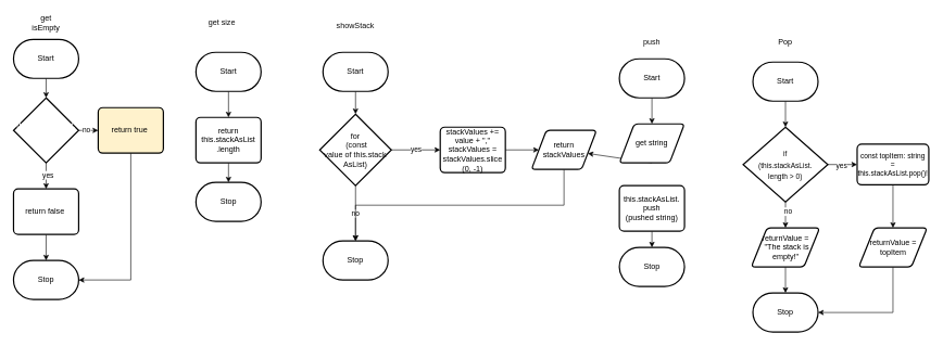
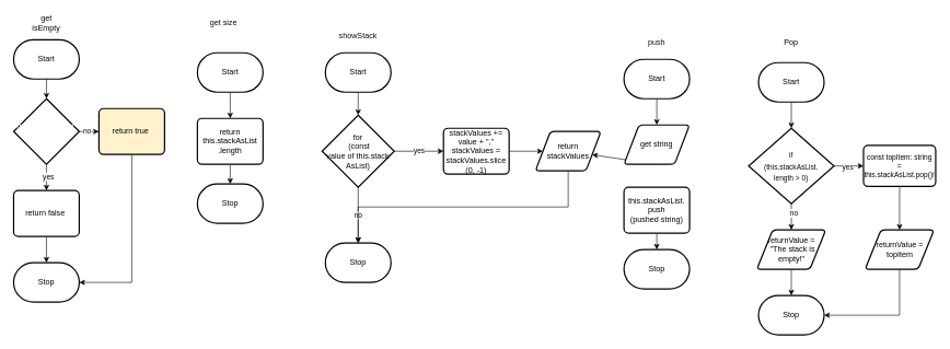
  <mxCell id="0" />
  <mxCell id="1" parent="0" />
  <mxCell id="2" style="edgeStyle=none;html=1;exitX=0.5;exitY=1;exitDx=0;exitDy=0;exitPerimeter=0;entryX=0.5;entryY=0;entryDx=0;entryDy=0;strokeColor=#030303;" parent="1" source="3" target="5" edge="1"><mxGeometry relative="1" as="geometry" /></mxCell>
  <mxCell id="3" value="Start" style="strokeWidth=2;html=1;shape=mxgraph.flowchart.terminator;whiteSpace=wrap;" parent="1" vertex="1"><mxGeometry x="950" y="90" width="100" height="60" as="geometry" /></mxCell>
  <mxCell id="4" style="edgeStyle=none;html=1;exitX=0.5;exitY=1;exitDx=0;exitDy=0;strokeColor=#080808;" parent="1" source="5" target="19" edge="1"><mxGeometry relative="1" as="geometry" /></mxCell>
  <mxCell id="5" value="get string" style="shape=parallelogram;html=1;strokeWidth=2;perimeter=parallelogramPerimeter;whiteSpace=wrap;rounded=1;arcSize=12;size=0.23;" parent="1" vertex="1"><mxGeometry x="950" y="190" width="100" height="60" as="geometry" /></mxCell>
  <mxCell id="6" style="edgeStyle=none;html=1;exitX=0.5;exitY=1;exitDx=0;exitDy=0;entryX=0.5;entryY=0;entryDx=0;entryDy=0;entryPerimeter=0;strokeColor=#030303;" parent="1" source="7" target="8" edge="1"><mxGeometry relative="1" as="geometry" /></mxCell>
  <mxCell id="7" value="this.stackAsList.&lt;br&gt;push&lt;br&gt;(pushed string)" style="rounded=1;whiteSpace=wrap;html=1;absoluteArcSize=1;arcSize=14;strokeWidth=2;" parent="1" vertex="1"><mxGeometry x="950" y="285" width="100" height="70" as="geometry" /></mxCell>
  <mxCell id="8" value="Stop" style="strokeWidth=2;html=1;shape=mxgraph.flowchart.terminator;whiteSpace=wrap;" parent="1" vertex="1"><mxGeometry x="950" y="380" width="100" height="60" as="geometry" /></mxCell>
  <mxCell id="9" value="&lt;font color=&quot;#0f0f0f&quot;&gt;push&lt;/font&gt;" style="text;strokeColor=none;align=center;fillColor=none;html=1;verticalAlign=middle;whiteSpace=wrap;rounded=0;" parent="1" vertex="1"><mxGeometry x="970" y="50" width="60" height="30" as="geometry" /></mxCell>
- <mxCell id="10" value="&lt;font color=&quot;#0d0d0d&quot;&gt;showStack&lt;/font&gt;" style="text;strokeColor=none;align=center;fillColor=none;html=1;verticalAlign=middle;whiteSpace=wrap;rounded=0;" parent="1" vertex="1"><mxGeometry x="515" y="25" width="60" height="30" as="geometry" /></mxCell>
+ <mxCell id="10" value="&lt;font color=&quot;#0d0d0d&quot;&gt;showStack&lt;/font&gt;" style="text;strokeColor=none;align=center;fillColor=none;html=1;verticalAlign=middle;whiteSpace=wrap;rounded=0;" parent="1" vertex="1"><mxGeometry x="515" y="40" width="60" height="30" as="geometry" /></mxCell>
  <mxCell id="11" style="edgeStyle=none;html=1;exitX=0.5;exitY=1;exitDx=0;exitDy=0;exitPerimeter=0;entryX=0.5;entryY=0;entryDx=0;entryDy=0;entryPerimeter=0;strokeColor=#000000;" parent="1" source="12" target="15" edge="1"><mxGeometry relative="1" as="geometry" /></mxCell>
  <mxCell id="12" value="Start" style="strokeWidth=2;html=1;shape=mxgraph.flowchart.terminator;whiteSpace=wrap;" parent="1" vertex="1"><mxGeometry x="495" y="80" width="100" height="60" as="geometry" /></mxCell>
  <mxCell id="13" value="&lt;font color=&quot;#080808&quot;&gt;yes&lt;/font&gt;" style="edgeStyle=none;html=1;exitX=1;exitY=0.5;exitDx=0;exitDy=0;exitPerimeter=0;entryX=0;entryY=0.5;entryDx=0;entryDy=0;fontColor=#000000;strokeColor=#000000;" parent="1" source="15" target="17" edge="1"><mxGeometry x="0.013" relative="1" as="geometry"><mxPoint as="offset" /></mxGeometry></mxCell>
  <mxCell id="14" value="no" style="edgeStyle=orthogonalEdgeStyle;rounded=0;html=1;exitX=0.5;exitY=1;exitDx=0;exitDy=0;exitPerimeter=0;entryX=0.5;entryY=0;entryDx=0;entryDy=0;entryPerimeter=0;fontColor=#000000;strokeColor=#050505;" parent="1" source="15" target="20" edge="1"><mxGeometry relative="1" as="geometry" /></mxCell>
  <mxCell id="15" value="&lt;font color=&quot;#080808&quot;&gt;for&lt;br&gt;&amp;nbsp;(const &lt;br&gt;value of this.stack&lt;br&gt;AsList)&lt;/font&gt;" style="strokeWidth=2;html=1;shape=mxgraph.flowchart.decision;whiteSpace=wrap;fontColor=#000000;" parent="1" vertex="1"><mxGeometry x="490" y="175" width="110" height="110" as="geometry" /></mxCell>
  <mxCell id="16" style="edgeStyle=orthogonalEdgeStyle;rounded=0;html=1;exitX=1;exitY=0.5;exitDx=0;exitDy=0;entryX=0;entryY=0.5;entryDx=0;entryDy=0;fontColor=#000000;strokeColor=#080808;" parent="1" source="17" target="19" edge="1"><mxGeometry relative="1" as="geometry" /></mxCell>
  <mxCell id="17" value="stackValues += value + &quot;,&quot;&lt;br&gt;stackValues = stackValues.slice&lt;br&gt;(0, -1)" style="rounded=1;whiteSpace=wrap;html=1;absoluteArcSize=1;arcSize=14;strokeWidth=2;" parent="1" vertex="1"><mxGeometry x="675" y="195" width="100" height="70" as="geometry" /></mxCell>
  <mxCell id="18" style="edgeStyle=orthogonalEdgeStyle;rounded=0;html=1;exitX=0.5;exitY=1;exitDx=0;exitDy=0;entryX=0.5;entryY=0;entryDx=0;entryDy=0;entryPerimeter=0;strokeColor=#080808;" parent="1" source="19" target="20" edge="1"><mxGeometry relative="1" as="geometry" /></mxCell>
  <mxCell id="19" value="return stackValues" style="shape=parallelogram;html=1;strokeWidth=2;perimeter=parallelogramPerimeter;whiteSpace=wrap;rounded=1;arcSize=12;size=0.23;" parent="1" vertex="1"><mxGeometry x="815" y="200" width="100" height="60" as="geometry" /></mxCell>
  <mxCell id="20" value="Stop" style="strokeWidth=2;html=1;shape=mxgraph.flowchart.terminator;whiteSpace=wrap;" parent="1" vertex="1"><mxGeometry x="495" y="370" width="100" height="60" as="geometry" /></mxCell>
  <mxCell id="21" style="edgeStyle=none;html=1;exitX=0.5;exitY=1;exitDx=0;exitDy=0;exitPerimeter=0;entryX=0.5;entryY=0;entryDx=0;entryDy=0;entryPerimeter=0;fontFamily=Helvetica;fontColor=#FFFFFF;strokeColor=#050505;" edge="1" parent="1" source="22" target="50"><mxGeometry relative="1" as="geometry" /></mxCell>
  <mxCell id="22" value="Start" style="strokeWidth=2;html=1;shape=mxgraph.flowchart.terminator;whiteSpace=wrap;" parent="1" vertex="1"><mxGeometry x="20" y="60" width="100" height="60" as="geometry" /></mxCell>
  <mxCell id="23" value="&lt;font color=&quot;#050505&quot;&gt;get isEmpty&lt;/font&gt;" style="text;strokeColor=none;align=center;fillColor=none;html=1;verticalAlign=middle;whiteSpace=wrap;rounded=0;" parent="1" vertex="1"><mxGeometry x="40" y="20" width="60" height="30" as="geometry" /></mxCell>
  <mxCell id="24" value="Stop" style="strokeWidth=2;html=1;shape=mxgraph.flowchart.terminator;whiteSpace=wrap;" parent="1" vertex="1"><mxGeometry x="20" y="400" width="100" height="60" as="geometry" /></mxCell>
  <mxCell id="25" value="&lt;font color=&quot;#0a0a0a&quot;&gt;get size&lt;/font&gt;" style="text;strokeColor=none;align=center;fillColor=none;html=1;verticalAlign=middle;whiteSpace=wrap;rounded=0;" parent="1" vertex="1"><mxGeometry x="310" y="20" width="60" height="30" as="geometry" /></mxCell>
  <mxCell id="26" style="edgeStyle=none;html=1;exitX=0.5;exitY=1;exitDx=0;exitDy=0;exitPerimeter=0;entryX=0.5;entryY=0;entryDx=0;entryDy=0;strokeColor=#050505;" parent="1" source="27" target="29" edge="1"><mxGeometry relative="1" as="geometry" /></mxCell>
  <mxCell id="27" value="Start" style="strokeWidth=2;html=1;shape=mxgraph.flowchart.terminator;whiteSpace=wrap;" parent="1" vertex="1"><mxGeometry x="300" y="80" width="100" height="60" as="geometry" /></mxCell>
  <mxCell id="28" style="edgeStyle=none;html=1;exitX=0.5;exitY=1;exitDx=0;exitDy=0;entryX=0.5;entryY=0;entryDx=0;entryDy=0;entryPerimeter=0;strokeColor=#080808;" parent="1" source="29" target="30" edge="1"><mxGeometry relative="1" as="geometry" /></mxCell>
  <mxCell id="29" value="return this.stackAsList&lt;br&gt;.length" style="rounded=1;whiteSpace=wrap;html=1;absoluteArcSize=1;arcSize=14;strokeWidth=2;" parent="1" vertex="1"><mxGeometry x="300" y="180" width="100" height="70" as="geometry" /></mxCell>
  <mxCell id="30" value="Stop" style="strokeWidth=2;html=1;shape=mxgraph.flowchart.terminator;whiteSpace=wrap;" parent="1" vertex="1"><mxGeometry x="300" y="280" width="100" height="60" as="geometry" /></mxCell>
  <mxCell id="31" style="edgeStyle=orthogonalEdgeStyle;rounded=0;html=1;exitX=0.5;exitY=1;exitDx=0;exitDy=0;exitPerimeter=0;fontSize=11;fontColor=#FDFCFC;strokeColor=#030303;" parent="1" source="32" target="38" edge="1"><mxGeometry relative="1" as="geometry" /></mxCell>
  <mxCell id="32" value="Start" style="strokeWidth=2;html=1;shape=mxgraph.flowchart.terminator;whiteSpace=wrap;" parent="1" vertex="1"><mxGeometry x="1155" y="95" width="100" height="60" as="geometry" /></mxCell>
  <mxCell id="33" value="&lt;font color=&quot;#000000&quot;&gt;Pop&lt;/font&gt;" style="text;strokeColor=none;align=center;fillColor=none;html=1;verticalAlign=middle;whiteSpace=wrap;rounded=0;" parent="1" vertex="1"><mxGeometry x="1175" y="50" width="60" height="30" as="geometry" /></mxCell>
  <mxCell id="34" style="edgeStyle=orthogonalEdgeStyle;rounded=0;html=1;exitX=0.5;exitY=1;exitDx=0;exitDy=0;exitPerimeter=0;fontSize=11;fontColor=#FDFCFC;strokeColor=#030303;" parent="1" source="38" target="44" edge="1"><mxGeometry relative="1" as="geometry" /></mxCell>
  <mxCell id="35" value="&lt;font color=&quot;#050505&quot;&gt;no&lt;/font&gt;" style="edgeLabel;html=1;align=center;verticalAlign=middle;resizable=0;points=[];fontSize=11;fontColor=#FDFCFC;" parent="34" vertex="1" connectable="0"><mxGeometry x="-0.367" y="3" relative="1" as="geometry"><mxPoint y="1" as="offset" /></mxGeometry></mxCell>
  <mxCell id="36" style="edgeStyle=orthogonalEdgeStyle;rounded=0;html=1;exitX=1;exitY=0.5;exitDx=0;exitDy=0;exitPerimeter=0;entryX=0;entryY=0.5;entryDx=0;entryDy=0;fontFamily=Helvetica;fontSize=11;fontColor=#050505;strokeColor=#050505;" parent="1" source="38" target="40" edge="1"><mxGeometry relative="1" as="geometry" /></mxCell>
  <mxCell id="37" value="yes" style="edgeLabel;html=1;align=center;verticalAlign=middle;resizable=0;points=[];fontSize=11;fontFamily=Helvetica;fontColor=#050505;" parent="36" vertex="1" connectable="0"><mxGeometry x="-0.133" relative="1" as="geometry"><mxPoint y="1" as="offset" /></mxGeometry></mxCell>
  <mxCell id="38" value="&lt;p style=&quot;line-height: 18px; font-size: 11px;&quot;&gt;&lt;font color=&quot;#0a0a0a&quot;&gt;&lt;font style=&quot;font-size: 11px;&quot;&gt;if&lt;br&gt; &lt;/font&gt;&lt;font style=&quot;font-size: 11px;&quot;&gt;(this.stack&lt;/font&gt;&lt;font style=&quot;font-size: 11px;&quot;&gt;AsList.&lt;br&gt;&lt;/font&gt;&lt;font style=&quot;font-size: 11px;&quot;&gt;length&amp;nbsp;&lt;/font&gt;&lt;font style=&quot;font-size: 11px;&quot;&gt;&amp;gt; 0)&lt;/font&gt;&lt;/font&gt;&lt;/p&gt;" style="strokeWidth=2;html=1;shape=mxgraph.flowchart.decision;whiteSpace=wrap;fontColor=#fdfcfc;" parent="1" vertex="1"><mxGeometry x="1140" y="195" width="130" height="115" as="geometry" /></mxCell>
  <mxCell id="39" style="edgeStyle=orthogonalEdgeStyle;rounded=0;html=1;exitX=0.5;exitY=1;exitDx=0;exitDy=0;entryX=0.5;entryY=0;entryDx=0;entryDy=0;fontSize=11;fontColor=#FDFCFC;strokeColor=#0a0a0a;" parent="1" source="40" target="42" edge="1"><mxGeometry relative="1" as="geometry" /></mxCell>
  <mxCell id="40" value="&lt;p&gt;&lt;font color=&quot;#030303&quot;&gt;const topItem: string = this.stackAsList.pop()!&lt;/font&gt;&lt;/p&gt;" style="rounded=1;whiteSpace=wrap;html=1;absoluteArcSize=1;arcSize=14;strokeWidth=2;labelBackgroundColor=none;fontSize=11;fontColor=#FDFCFC;" parent="1" vertex="1"><mxGeometry x="1315" y="221.25" width="110" height="62.5" as="geometry" /></mxCell>
  <mxCell id="41" style="edgeStyle=orthogonalEdgeStyle;rounded=0;html=1;exitX=0.5;exitY=1;exitDx=0;exitDy=0;entryX=1;entryY=0.5;entryDx=0;entryDy=0;entryPerimeter=0;fontSize=11;fontColor=#FDFCFC;strokeColor=#0d0d0d;" parent="1" source="42" target="45" edge="1"><mxGeometry relative="1" as="geometry" /></mxCell>
  <mxCell id="42" value="returnValue = topItem" style="shape=parallelogram;html=1;strokeWidth=2;perimeter=parallelogramPerimeter;whiteSpace=wrap;rounded=1;arcSize=12;size=0.23;" parent="1" vertex="1"><mxGeometry x="1317.5" y="350" width="105" height="60" as="geometry" /></mxCell>
  <mxCell id="43" style="edgeStyle=orthogonalEdgeStyle;rounded=0;html=1;exitX=0.5;exitY=1;exitDx=0;exitDy=0;entryX=0.5;entryY=0;entryDx=0;entryDy=0;entryPerimeter=0;fontSize=11;fontColor=#FDFCFC;strokeColor=#050505;" parent="1" source="44" target="45" edge="1"><mxGeometry relative="1" as="geometry" /></mxCell>
  <mxCell id="44" value="returnValue =&lt;br&gt;&amp;nbsp;&quot;The stack is empty!&quot;" style="shape=parallelogram;html=1;strokeWidth=2;perimeter=parallelogramPerimeter;whiteSpace=wrap;rounded=1;arcSize=12;size=0.23;" parent="1" vertex="1"><mxGeometry x="1152.5" y="350" width="105" height="60" as="geometry" /></mxCell>
  <mxCell id="45" value="Stop" style="strokeWidth=2;html=1;shape=mxgraph.flowchart.terminator;whiteSpace=wrap;" parent="1" vertex="1"><mxGeometry x="1155" y="450" width="100" height="60" as="geometry" /></mxCell>
  <mxCell id="46" style="edgeStyle=none;html=1;exitX=0.5;exitY=1;exitDx=0;exitDy=0;exitPerimeter=0;strokeColor=#050505;fontFamily=Helvetica;fontColor=#FFFFFF;" edge="1" parent="1" source="50" target="52"><mxGeometry relative="1" as="geometry" /></mxCell>
  <mxCell id="47" value="&lt;font color=&quot;#050505&quot;&gt;yes&lt;/font&gt;" style="edgeLabel;html=1;align=center;verticalAlign=middle;resizable=0;points=[];fontFamily=Helvetica;fontColor=#FFFFFF;" vertex="1" connectable="0" parent="46"><mxGeometry x="-0.167" y="2" relative="1" as="geometry"><mxPoint y="1" as="offset" /></mxGeometry></mxCell>
  <mxCell id="48" style="edgeStyle=none;html=1;exitX=1;exitY=0.5;exitDx=0;exitDy=0;exitPerimeter=0;entryX=0;entryY=0.5;entryDx=0;entryDy=0;strokeColor=#050505;fontFamily=Helvetica;fontColor=#050505;" edge="1" parent="1" source="50" target="54"><mxGeometry relative="1" as="geometry" /></mxCell>
  <mxCell id="49" value="no" style="edgeLabel;html=1;align=center;verticalAlign=middle;resizable=0;points=[];fontFamily=Helvetica;fontColor=#050505;" vertex="1" connectable="0" parent="48"><mxGeometry x="-0.267" y="2" relative="1" as="geometry"><mxPoint y="1" as="offset" /></mxGeometry></mxCell>
  <mxCell id="50" value="&lt;div style=&quot;line-height: 18px;&quot;&gt;&lt;font style=&quot;&quot; color=&quot;#ffffff&quot;&gt;if (this.stackAsList.&lt;/font&gt;&lt;/div&gt;&lt;div style=&quot;line-height: 18px;&quot;&gt;&lt;font style=&quot;&quot; color=&quot;#ffffff&quot;&gt;length&amp;nbsp;&lt;/font&gt;&lt;/div&gt;&lt;div style=&quot;line-height: 18px;&quot;&gt;&lt;font style=&quot;&quot; color=&quot;#ffffff&quot;&gt;&amp;gt; 0)&lt;/font&gt;&lt;/div&gt;" style="strokeWidth=2;html=1;shape=mxgraph.flowchart.decision;whiteSpace=wrap;" vertex="1" parent="1"><mxGeometry x="20" y="150" width="100" height="100" as="geometry" /></mxCell>
  <mxCell id="51" style="edgeStyle=none;html=1;exitX=0.5;exitY=1;exitDx=0;exitDy=0;strokeColor=#050505;fontFamily=Helvetica;fontColor=#050505;" edge="1" parent="1" source="52" target="24"><mxGeometry relative="1" as="geometry" /></mxCell>
  <mxCell id="52" value="return false&amp;nbsp;" style="rounded=1;whiteSpace=wrap;html=1;absoluteArcSize=1;arcSize=14;strokeWidth=2;" vertex="1" parent="1"><mxGeometry x="20" y="290" width="100" height="70" as="geometry" /></mxCell>
  <mxCell id="53" style="edgeStyle=orthogonalEdgeStyle;html=1;exitX=0.5;exitY=1;exitDx=0;exitDy=0;entryX=1;entryY=0.5;entryDx=0;entryDy=0;entryPerimeter=0;strokeColor=#050505;fontFamily=Helvetica;fontColor=#050505;rounded=0;" edge="1" parent="1" source="54" target="24"><mxGeometry relative="1" as="geometry" /></mxCell>
  <mxCell id="54" value="return true&amp;nbsp;" style="rounded=1;whiteSpace=wrap;html=1;absoluteArcSize=1;arcSize=14;strokeWidth=2;fillColor=#fff2cc;" vertex="1" parent="1"><mxGeometry x="150" y="165" width="100" height="70" as="geometry" /></mxCell>
